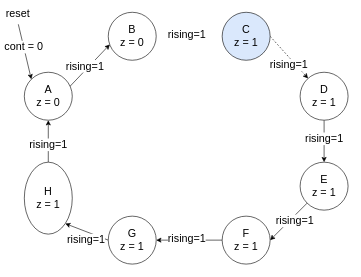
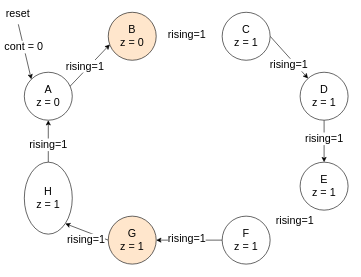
  <mxCell id="0" />
  <mxCell id="1" parent="0" />
  <mxCell id="2" style="edgeStyle=none;html=1;entryX=0.033;entryY=0.671;entryDx=0;entryDy=0;entryPerimeter=0;" parent="1" target="8" edge="1"><mxGeometry relative="1" as="geometry"><mxPoint x="110" y="150" as="sourcePoint" /><mxPoint x="180" y="70" as="targetPoint" /></mxGeometry></mxCell>
  <mxCell id="3" value="rising=1" style="edgeLabel;html=1;align=center;verticalAlign=middle;resizable=0;points=[];fontSize=18;" parent="2" vertex="1" connectable="0"><mxGeometry x="-0.343" y="-3" relative="1" as="geometry"><mxPoint x="4" y="-17" as="offset" /></mxGeometry></mxCell>
  <mxCell id="4" value="&lt;font style=&quot;font-size: 18px&quot;&gt;A&lt;br&gt;z = 0&lt;/font&gt;" style="ellipse;whiteSpace=wrap;html=1;aspect=fixed;" parent="1" vertex="1"><mxGeometry x="40" y="120" width="80" height="80" as="geometry" /></mxCell>
  <mxCell id="5" value="" style="endArrow=classic;html=1;fontSize=18;entryX=0;entryY=0;entryDx=0;entryDy=0;" parent="1" edge="1" target="4"><mxGeometry width="50" height="50" relative="1" as="geometry"><mxPoint x="30" y="40" as="sourcePoint" /><mxPoint x="70" y="120" as="targetPoint" /></mxGeometry></mxCell>
  <mxCell id="6" value="cont = 0" style="edgeLabel;html=1;align=center;verticalAlign=middle;resizable=0;points=[];fontSize=18;" parent="5" vertex="1" connectable="0"><mxGeometry x="-0.204" y="-1" relative="1" as="geometry"><mxPoint x="1" as="offset" /></mxGeometry></mxCell>
  <mxCell id="7" value="reset" style="edgeLabel;html=1;align=center;verticalAlign=middle;resizable=0;points=[];fontSize=18;" parent="1" vertex="1" connectable="0"><mxGeometry x="20.001" y="29.996" as="geometry"><mxPoint x="8" y="-8" as="offset" /></mxGeometry></mxCell>
- <mxCell id="8" value="&lt;font style=&quot;font-size: 18px&quot;&gt;B&lt;br&gt;z = 0&lt;/font&gt;" style="ellipse;whiteSpace=wrap;html=1;aspect=fixed;" vertex="1" parent="1"><mxGeometry x="180" y="20" width="80" height="80" as="geometry" /></mxCell>
- <mxCell id="9" style="edgeStyle=none;html=1;exitX=1;exitY=0.5;exitDx=0;exitDy=0;dashed=1;" edge="1" parent="1" source="10" target="13"><mxGeometry relative="1" as="geometry" /></mxCell>
- <mxCell id="10" value="&lt;font style=&quot;font-size: 18px&quot;&gt;C&lt;br&gt;z = 1&lt;/font&gt;" style="ellipse;whiteSpace=wrap;html=1;aspect=fixed;fillColor=#dae8fc;" vertex="1" parent="1"><mxGeometry x="370" y="20" width="80" height="80" as="geometry" /></mxCell>
+ <mxCell id="8" value="&lt;font style=&quot;font-size: 18px&quot;&gt;B&lt;br&gt;z = 0&lt;/font&gt;" style="ellipse;whiteSpace=wrap;html=1;aspect=fixed;fillColor=#ffe6cc;" vertex="1" parent="1"><mxGeometry x="180" y="20" width="80" height="80" as="geometry" /></mxCell>
+ <mxCell id="9" style="edgeStyle=none;html=1;exitX=1;exitY=0.5;exitDx=0;exitDy=0;" edge="1" parent="1" source="10" target="13"><mxGeometry relative="1" as="geometry" /></mxCell>
+ <mxCell id="10" value="&lt;font style=&quot;font-size: 18px&quot;&gt;C&lt;br&gt;z = 1&lt;/font&gt;" style="ellipse;whiteSpace=wrap;html=1;aspect=fixed;" vertex="1" parent="1"><mxGeometry x="370" y="20" width="80" height="80" as="geometry" /></mxCell>
  <mxCell id="11" value="rising=1" style="edgeLabel;html=1;align=center;verticalAlign=middle;resizable=0;points=[];fontSize=18;" vertex="1" connectable="0" parent="1"><mxGeometry x="309.996" y="60.001" as="geometry"><mxPoint x="1" y="-3" as="offset" /></mxGeometry></mxCell>
  <mxCell id="12" style="edgeStyle=none;html=1;exitX=0.5;exitY=1;exitDx=0;exitDy=0;entryX=0.5;entryY=0;entryDx=0;entryDy=0;startArrow=none;startFill=0;endArrow=classic;endFill=1;" edge="1" parent="1" source="13" target="24"><mxGeometry relative="1" as="geometry" /></mxCell>
  <mxCell id="13" value="&lt;font style=&quot;font-size: 18px&quot;&gt;D&lt;br&gt;z = 1&lt;/font&gt;" style="ellipse;whiteSpace=wrap;html=1;aspect=fixed;" vertex="1" parent="1"><mxGeometry x="500" y="120" width="80" height="80" as="geometry" /></mxCell>
  <mxCell id="14" value="rising=1" style="edgeLabel;html=1;align=center;verticalAlign=middle;resizable=0;points=[];fontSize=18;" vertex="1" connectable="0" parent="1"><mxGeometry x="479.996" y="110.001" as="geometry"><mxPoint x="1" y="-3" as="offset" /></mxGeometry></mxCell>
  <mxCell id="15" style="edgeStyle=none;html=1;entryX=0;entryY=0.5;entryDx=0;entryDy=0;endArrow=none;endFill=0;startArrow=classic;startFill=1;exitX=1;exitY=1;exitDx=0;exitDy=0;" edge="1" parent="1" target="20" source="18"><mxGeometry relative="1" as="geometry"><mxPoint x="120" y="330" as="sourcePoint" /><mxPoint x="180" y="240" as="targetPoint" /></mxGeometry></mxCell>
  <mxCell id="16" value="rising=1" style="edgeLabel;html=1;align=center;verticalAlign=middle;resizable=0;points=[];fontSize=18;" vertex="1" connectable="0" parent="15"><mxGeometry x="-0.343" y="-3" relative="1" as="geometry"><mxPoint x="12" y="15" as="offset" /></mxGeometry></mxCell>
  <mxCell id="17" style="edgeStyle=none;html=1;exitX=0.5;exitY=0;exitDx=0;exitDy=0;entryX=0.5;entryY=1;entryDx=0;entryDy=0;startArrow=none;startFill=0;endArrow=classic;endFill=1;" edge="1" parent="1" source="18" target="4"><mxGeometry relative="1" as="geometry" /></mxCell>
  <mxCell id="18" value="&lt;font style=&quot;font-size: 18px&quot;&gt;H&lt;br&gt;z = 1&lt;/font&gt;" style="ellipse;whiteSpace=wrap;html=1;aspect=fixed;" vertex="1" parent="1"><mxGeometry x="40" y="270" width="80" height="120" as="geometry" /></mxCell>
  <mxCell id="19" style="edgeStyle=none;html=1;exitX=1;exitY=0.5;exitDx=0;exitDy=0;entryX=0;entryY=0.5;entryDx=0;entryDy=0;endArrow=none;endFill=0;startArrow=classic;startFill=1;" edge="1" parent="1" source="20" target="22"><mxGeometry relative="1" as="geometry" /></mxCell>
- <mxCell id="20" value="&lt;font style=&quot;font-size: 18px&quot;&gt;G&lt;br&gt;z = 1&lt;/font&gt;" style="ellipse;whiteSpace=wrap;html=1;aspect=fixed;" vertex="1" parent="1"><mxGeometry x="180" y="360" width="80" height="80" as="geometry" /></mxCell>
- <mxCell id="21" style="edgeStyle=none;html=1;exitX=1;exitY=0.5;exitDx=0;exitDy=0;endArrow=none;endFill=0;startArrow=classic;startFill=1;" edge="1" parent="1" source="22" target="24"><mxGeometry relative="1" as="geometry" /></mxCell>
+ <mxCell id="20" value="&lt;font style=&quot;font-size: 18px&quot;&gt;G&lt;br&gt;z = 1&lt;/font&gt;" style="ellipse;whiteSpace=wrap;html=1;aspect=fixed;fillColor=#ffe6cc;" vertex="1" parent="1"><mxGeometry x="180" y="360" width="80" height="80" as="geometry" /></mxCell>
  <mxCell id="22" value="&lt;font style=&quot;font-size: 18px&quot;&gt;F&lt;br&gt;z = 1&lt;/font&gt;" style="ellipse;whiteSpace=wrap;html=1;aspect=fixed;" vertex="1" parent="1"><mxGeometry x="370" y="360" width="80" height="80" as="geometry" /></mxCell>
  <mxCell id="23" value="rising=1" style="edgeLabel;html=1;align=center;verticalAlign=middle;resizable=0;points=[];fontSize=18;" vertex="1" connectable="0" parent="1"><mxGeometry x="309.996" y="400.001" as="geometry"><mxPoint x="1" y="-3" as="offset" /></mxGeometry></mxCell>
  <mxCell id="24" value="&lt;font style=&quot;font-size: 18px&quot;&gt;E&lt;br&gt;z = 1&lt;/font&gt;" style="ellipse;whiteSpace=wrap;html=1;aspect=fixed;" vertex="1" parent="1"><mxGeometry x="500" y="270" width="80" height="80" as="geometry" /></mxCell>
  <mxCell id="25" value="rising=1" style="edgeLabel;html=1;align=center;verticalAlign=middle;resizable=0;points=[];fontSize=18;" vertex="1" connectable="0" parent="1"><mxGeometry x="489.996" y="370.001" as="geometry"><mxPoint x="1" y="-3" as="offset" /></mxGeometry></mxCell>
  <mxCell id="26" value="rising=1" style="edgeLabel;html=1;align=center;verticalAlign=middle;resizable=0;points=[];fontSize=18;" vertex="1" connectable="0" parent="1"><mxGeometry x="79.998" y="240" as="geometry" /></mxCell>
  <mxCell id="27" value="rising=1" style="edgeLabel;html=1;align=center;verticalAlign=middle;resizable=0;points=[];fontSize=18;" vertex="1" connectable="0" parent="1"><mxGeometry x="539.998" y="230" as="geometry" /></mxCell>
